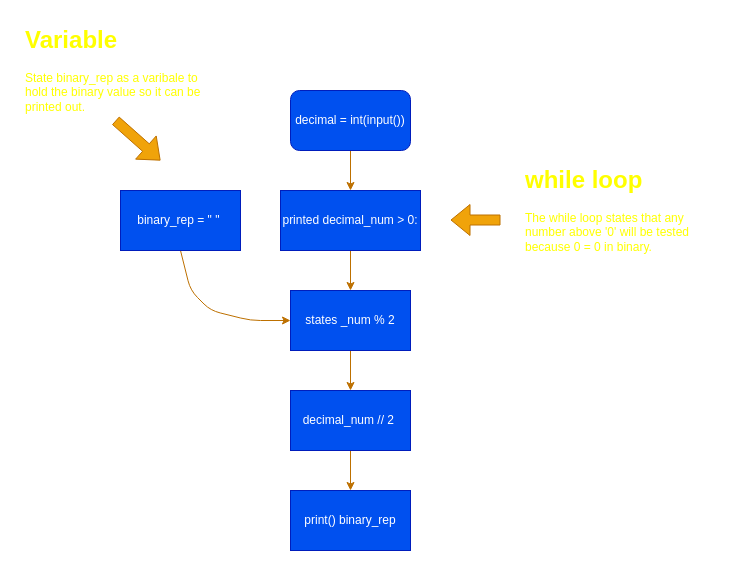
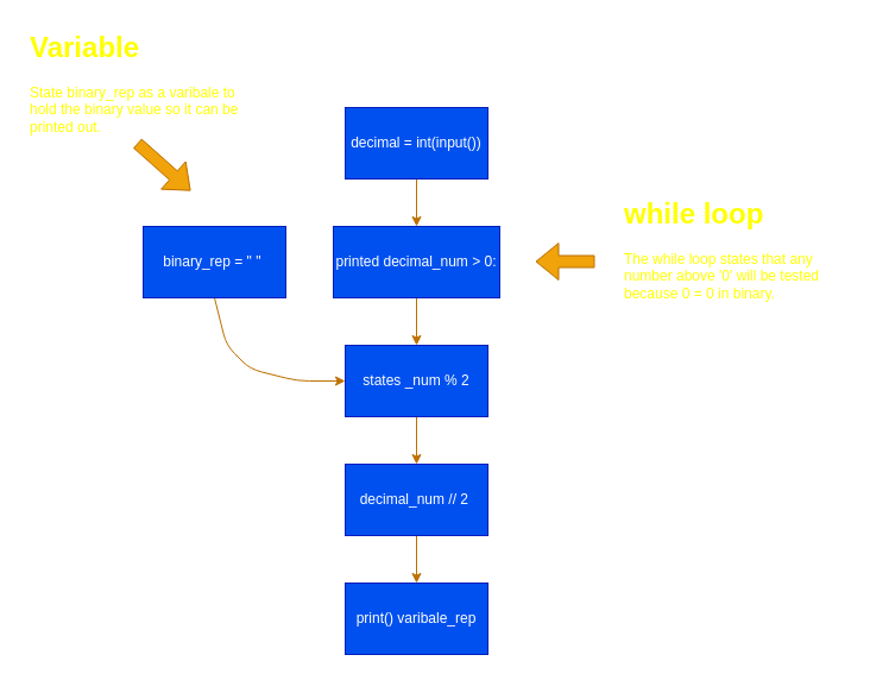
  <mxCell id="0" />
  <mxCell id="1" parent="0" />
  <mxCell id="2" style="edgeStyle=none;html=1;exitX=0.5;exitY=1;exitDx=0;exitDy=0;fillColor=#f0a30a;strokeColor=#BD7000;" edge="1" parent="1" source="3"><mxGeometry relative="1" as="geometry"><mxPoint x="350" y="190" as="targetPoint" /></mxGeometry></mxCell>
- <mxCell id="3" value="decimal = int(input())" style="whiteSpace=wrap;html=1;fillColor=#0050ef;fontColor=#ffffff;strokeColor=#001DBC;rounded=1;" vertex="1" parent="1"><mxGeometry x="290" y="90" width="120" height="60" as="geometry" /></mxCell>
+ <mxCell id="3" value="decimal = int(input())" style="rounded=0;whiteSpace=wrap;html=1;fillColor=#0050ef;fontColor=#ffffff;strokeColor=#001DBC;" vertex="1" parent="1"><mxGeometry x="290" y="90" width="120" height="60" as="geometry" /></mxCell>
  <mxCell id="4" style="edgeStyle=none;html=1;exitX=0.5;exitY=1;exitDx=0;exitDy=0;fillColor=#f0a30a;strokeColor=#BD7000;" edge="1" parent="1" source="5"><mxGeometry relative="1" as="geometry"><mxPoint x="350" y="290" as="targetPoint" /></mxGeometry></mxCell>
  <mxCell id="5" value="printed decimal_num &amp;gt; 0:" style="rounded=0;whiteSpace=wrap;html=1;fillColor=#0050ef;fontColor=#ffffff;strokeColor=#001DBC;" vertex="1" parent="1"><mxGeometry x="280" y="190" width="140" height="60" as="geometry" /></mxCell>
  <mxCell id="6" style="edgeStyle=none;html=1;exitX=0.5;exitY=1;exitDx=0;exitDy=0;entryX=0;entryY=0.5;entryDx=0;entryDy=0;fillColor=#f0a30a;strokeColor=#BD7000;" edge="1" parent="1" source="7" target="9"><mxGeometry relative="1" as="geometry"><Array as="points"><mxPoint x="190" y="290" /><mxPoint x="210" y="310" /><mxPoint x="250" y="320" /></Array></mxGeometry></mxCell>
  <mxCell id="7" value="binary_rep = &quot; &quot;&amp;nbsp;" style="rounded=0;whiteSpace=wrap;html=1;fillColor=#0050ef;fontColor=#ffffff;strokeColor=#001DBC;" vertex="1" parent="1"><mxGeometry x="120" y="190" width="120" height="60" as="geometry" /></mxCell>
  <mxCell id="8" style="edgeStyle=none;html=1;exitX=0.5;exitY=1;exitDx=0;exitDy=0;fillColor=#f0a30a;strokeColor=#BD7000;" edge="1" parent="1" source="9"><mxGeometry relative="1" as="geometry"><mxPoint x="350" y="390" as="targetPoint" /></mxGeometry></mxCell>
  <mxCell id="9" value="states _num % 2" style="rounded=0;whiteSpace=wrap;html=1;fillColor=#0050ef;fontColor=#ffffff;strokeColor=#001DBC;" vertex="1" parent="1"><mxGeometry x="290" y="290" width="120" height="60" as="geometry" /></mxCell>
  <mxCell id="10" style="edgeStyle=none;html=1;exitX=0.5;exitY=1;exitDx=0;exitDy=0;fillColor=#f0a30a;strokeColor=#BD7000;" edge="1" parent="1" source="11"><mxGeometry relative="1" as="geometry"><mxPoint x="350" y="490" as="targetPoint" /></mxGeometry></mxCell>
  <mxCell id="11" value="decimal_num // 2&amp;nbsp;" style="rounded=0;whiteSpace=wrap;html=1;fillColor=#0050ef;fontColor=#ffffff;strokeColor=#001DBC;" vertex="1" parent="1"><mxGeometry x="290" y="390" width="120" height="60" as="geometry" /></mxCell>
- <mxCell id="12" value="print() binary_rep" style="rounded=0;whiteSpace=wrap;html=1;fillColor=#0050ef;fontColor=#ffffff;strokeColor=#001DBC;" vertex="1" parent="1"><mxGeometry x="290" y="490" width="120" height="60" as="geometry" /></mxCell>
+ <mxCell id="12" value="print() varibale_rep" style="rounded=0;whiteSpace=wrap;html=1;fillColor=#0050ef;fontColor=#ffffff;strokeColor=#001DBC;" vertex="1" parent="1"><mxGeometry x="290" y="490" width="120" height="60" as="geometry" /></mxCell>
  <mxCell id="13" value="&lt;h1&gt;&lt;font color=&quot;#ffff00&quot;&gt;while loop&lt;/font&gt;&lt;/h1&gt;&lt;p&gt;&lt;font color=&quot;#ffff00&quot;&gt;The while loop states that any number above '0' will be tested because 0 = 0 in binary.&amp;nbsp;&lt;/font&gt;&lt;/p&gt;" style="text;html=1;strokeColor=none;fillColor=none;spacing=5;spacingTop=-20;whiteSpace=wrap;overflow=hidden;rounded=0;" vertex="1" parent="1"><mxGeometry x="520" y="160" width="190" height="100" as="geometry" /></mxCell>
  <mxCell id="14" value="" style="shape=flexArrow;endArrow=classic;html=1;fontColor=#FFFF00;fillColor=#f0a30a;strokeColor=#BD7000;" edge="1" parent="1"><mxGeometry width="50" height="50" relative="1" as="geometry"><mxPoint x="500" y="219.5" as="sourcePoint" /><mxPoint x="450" y="219.5" as="targetPoint" /></mxGeometry></mxCell>
  <mxCell id="15" value="&lt;h1&gt;Variable&lt;/h1&gt;&lt;p&gt;State binary_rep as a varibale to hold the binary value so it can be printed out.&amp;nbsp;&lt;/p&gt;" style="text;html=1;strokeColor=none;fillColor=none;spacing=5;spacingTop=-20;whiteSpace=wrap;overflow=hidden;rounded=0;fontColor=#FFFF00;" vertex="1" parent="1"><mxGeometry x="20" y="20" width="190" height="100" as="geometry" /></mxCell>
  <mxCell id="16" value="" style="shape=flexArrow;endArrow=classic;html=1;fontColor=#FFFF00;exitX=0.5;exitY=1;exitDx=0;exitDy=0;fillColor=#f0a30a;strokeColor=#BD7000;" edge="1" parent="1" source="15"><mxGeometry width="50" height="50" relative="1" as="geometry"><mxPoint x="50" y="150" as="sourcePoint" /><mxPoint x="160" y="160" as="targetPoint" /></mxGeometry></mxCell>
